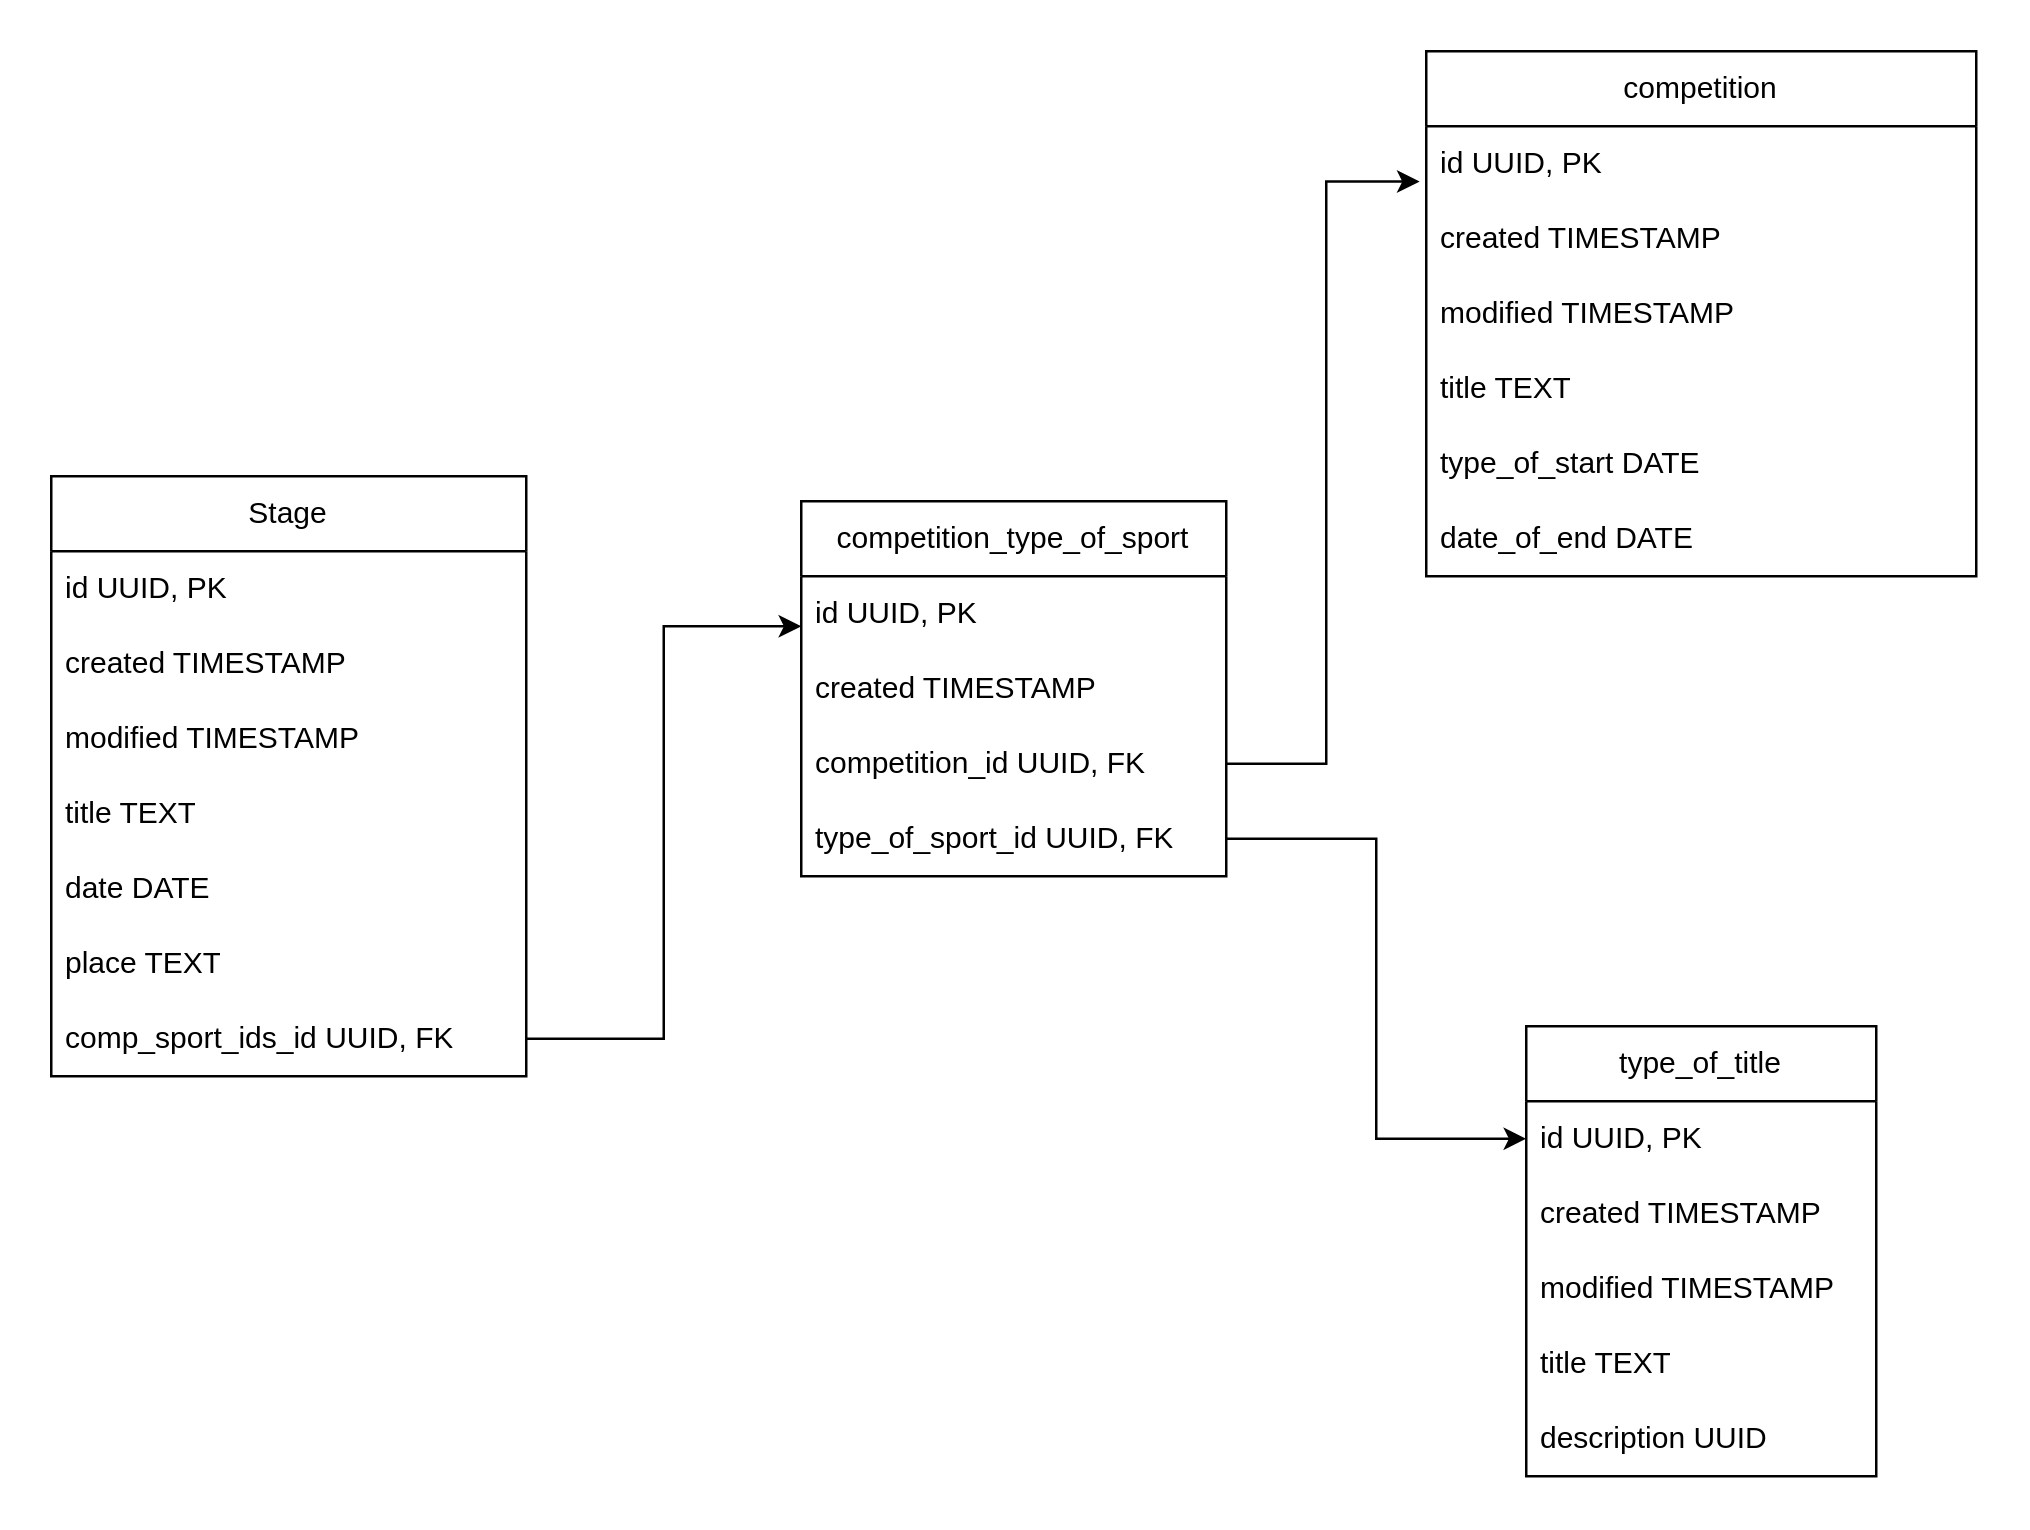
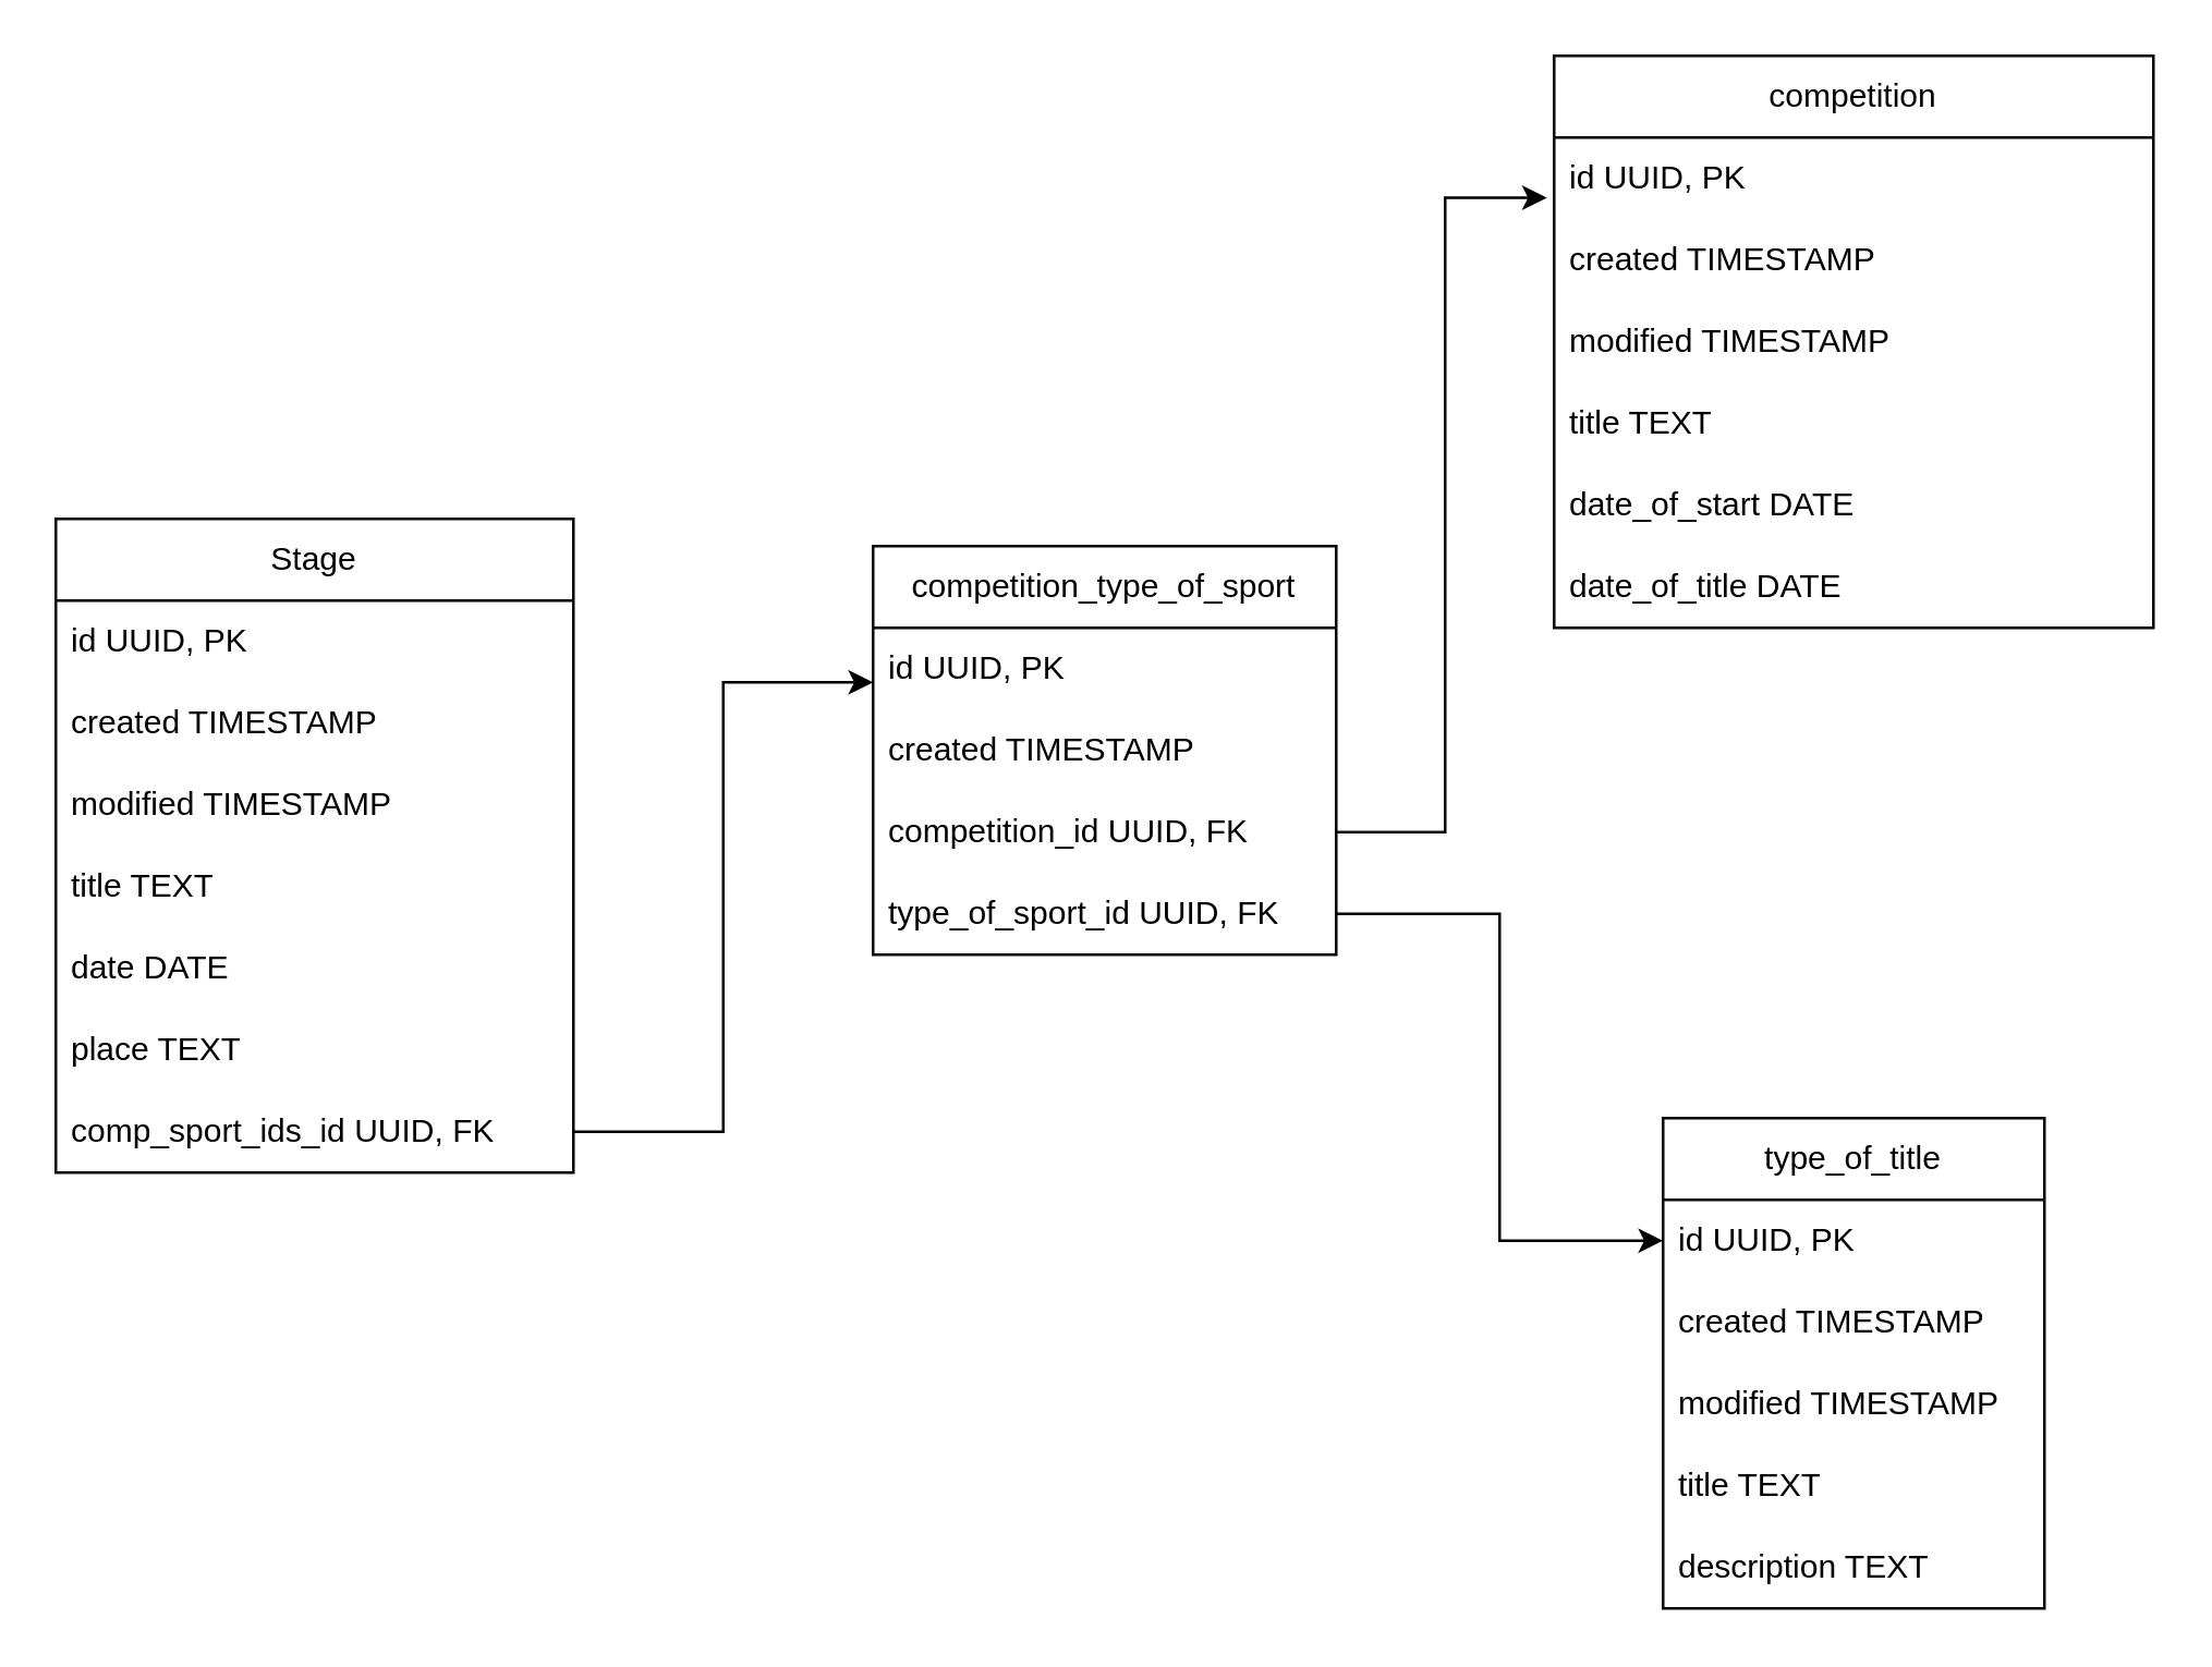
  <mxCell id="0" />
  <mxCell id="1" parent="0" />
  <mxCell id="2" value="Stage" style="swimlane;fontStyle=0;childLayout=stackLayout;horizontal=1;startSize=30;horizontalStack=0;resizeParent=1;resizeParentMax=0;resizeLast=0;collapsible=1;marginBottom=0;whiteSpace=wrap;html=1;fontSize=12;" vertex="1" parent="1"><mxGeometry x="20" y="190" width="190" height="240" as="geometry" /></mxCell>
  <mxCell id="3" value="id UUID, PK" style="text;strokeColor=none;fillColor=none;align=left;verticalAlign=middle;spacingLeft=4;spacingRight=4;overflow=hidden;points=[[0,0.5],[1,0.5]];portConstraint=eastwest;rotatable=0;whiteSpace=wrap;html=1;" vertex="1" parent="2"><mxGeometry y="30" width="190" height="30" as="geometry" /></mxCell>
  <mxCell id="4" value="created TIMESTAMP" style="text;strokeColor=none;fillColor=none;align=left;verticalAlign=middle;spacingLeft=4;spacingRight=4;overflow=hidden;points=[[0,0.5],[1,0.5]];portConstraint=eastwest;rotatable=0;whiteSpace=wrap;html=1;" vertex="1" parent="2"><mxGeometry y="60" width="190" height="30" as="geometry" /></mxCell>
  <mxCell id="5" value="modified TIMESTAMP" style="text;strokeColor=none;fillColor=none;align=left;verticalAlign=middle;spacingLeft=4;spacingRight=4;overflow=hidden;points=[[0,0.5],[1,0.5]];portConstraint=eastwest;rotatable=0;whiteSpace=wrap;html=1;" vertex="1" parent="2"><mxGeometry y="90" width="190" height="30" as="geometry" /></mxCell>
  <mxCell id="6" value="title TEXT" style="text;strokeColor=none;fillColor=none;align=left;verticalAlign=middle;spacingLeft=4;spacingRight=4;overflow=hidden;points=[[0,0.5],[1,0.5]];portConstraint=eastwest;rotatable=0;whiteSpace=wrap;html=1;" vertex="1" parent="2"><mxGeometry y="120" width="190" height="30" as="geometry" /></mxCell>
  <mxCell id="7" value="date DATE" style="text;strokeColor=none;fillColor=none;align=left;verticalAlign=middle;spacingLeft=4;spacingRight=4;overflow=hidden;points=[[0,0.5],[1,0.5]];portConstraint=eastwest;rotatable=0;whiteSpace=wrap;html=1;" vertex="1" parent="2"><mxGeometry y="150" width="190" height="30" as="geometry" /></mxCell>
  <mxCell id="8" value="place TEXT" style="text;strokeColor=none;fillColor=none;align=left;verticalAlign=middle;spacingLeft=4;spacingRight=4;overflow=hidden;points=[[0,0.5],[1,0.5]];portConstraint=eastwest;rotatable=0;whiteSpace=wrap;html=1;" vertex="1" parent="2"><mxGeometry y="180" width="190" height="30" as="geometry" /></mxCell>
  <mxCell id="9" value="comp_sport_ids_id UUID, FK" style="text;strokeColor=none;fillColor=none;align=left;verticalAlign=middle;spacingLeft=4;spacingRight=4;overflow=hidden;points=[[0,0.5],[1,0.5]];portConstraint=eastwest;rotatable=0;whiteSpace=wrap;html=1;" vertex="1" parent="2"><mxGeometry y="210" width="190" height="30" as="geometry" /></mxCell>
  <mxCell id="10" value="competition_type_of_sport" style="swimlane;fontStyle=0;childLayout=stackLayout;horizontal=1;startSize=30;horizontalStack=0;resizeParent=1;resizeParentMax=0;resizeLast=0;collapsible=1;marginBottom=0;whiteSpace=wrap;html=1;" vertex="1" parent="1"><mxGeometry x="320" y="200" width="170" height="150" as="geometry" /></mxCell>
  <mxCell id="11" value="id UUID, PK&amp;nbsp;" style="text;strokeColor=none;fillColor=none;align=left;verticalAlign=middle;spacingLeft=4;spacingRight=4;overflow=hidden;points=[[0,0.5],[1,0.5]];portConstraint=eastwest;rotatable=0;whiteSpace=wrap;html=1;" vertex="1" parent="10"><mxGeometry y="30" width="170" height="30" as="geometry" /></mxCell>
  <mxCell id="12" value="created TIMESTAMP" style="text;strokeColor=none;fillColor=none;align=left;verticalAlign=middle;spacingLeft=4;spacingRight=4;overflow=hidden;points=[[0,0.5],[1,0.5]];portConstraint=eastwest;rotatable=0;whiteSpace=wrap;html=1;" vertex="1" parent="10"><mxGeometry y="60" width="170" height="30" as="geometry" /></mxCell>
  <mxCell id="13" value="competition_id UUID, FK" style="text;strokeColor=none;fillColor=none;align=left;verticalAlign=middle;spacingLeft=4;spacingRight=4;overflow=hidden;points=[[0,0.5],[1,0.5]];portConstraint=eastwest;rotatable=0;whiteSpace=wrap;html=1;" vertex="1" parent="10"><mxGeometry y="90" width="170" height="30" as="geometry" /></mxCell>
  <mxCell id="14" value="type_of_sport_id UUID, FK" style="text;strokeColor=none;fillColor=none;align=left;verticalAlign=middle;spacingLeft=4;spacingRight=4;overflow=hidden;points=[[0,0.5],[1,0.5]];portConstraint=eastwest;rotatable=0;whiteSpace=wrap;html=1;" vertex="1" parent="10"><mxGeometry y="120" width="170" height="30" as="geometry" /></mxCell>
  <mxCell id="15" value="competition" style="swimlane;fontStyle=0;childLayout=stackLayout;horizontal=1;startSize=30;horizontalStack=0;resizeParent=1;resizeParentMax=0;resizeLast=0;collapsible=1;marginBottom=0;whiteSpace=wrap;html=1;" vertex="1" parent="1"><mxGeometry x="570" y="20" width="220" height="210" as="geometry" /></mxCell>
  <mxCell id="16" value="id UUID, PK" style="text;strokeColor=none;fillColor=none;align=left;verticalAlign=middle;spacingLeft=4;spacingRight=4;overflow=hidden;points=[[0,0.5],[1,0.5]];portConstraint=eastwest;rotatable=0;whiteSpace=wrap;html=1;" vertex="1" parent="15"><mxGeometry y="30" width="220" height="30" as="geometry" /></mxCell>
  <mxCell id="17" value="created TIMESTAMP" style="text;strokeColor=none;fillColor=none;align=left;verticalAlign=middle;spacingLeft=4;spacingRight=4;overflow=hidden;points=[[0,0.5],[1,0.5]];portConstraint=eastwest;rotatable=0;whiteSpace=wrap;html=1;" vertex="1" parent="15"><mxGeometry y="60" width="220" height="30" as="geometry" /></mxCell>
  <mxCell id="18" value="modified TIMESTAMP" style="text;strokeColor=none;fillColor=none;align=left;verticalAlign=middle;spacingLeft=4;spacingRight=4;overflow=hidden;points=[[0,0.5],[1,0.5]];portConstraint=eastwest;rotatable=0;whiteSpace=wrap;html=1;" vertex="1" parent="15"><mxGeometry y="90" width="220" height="30" as="geometry" /></mxCell>
  <mxCell id="19" value="title TEXT" style="text;strokeColor=none;fillColor=none;align=left;verticalAlign=middle;spacingLeft=4;spacingRight=4;overflow=hidden;points=[[0,0.5],[1,0.5]];portConstraint=eastwest;rotatable=0;whiteSpace=wrap;html=1;" vertex="1" parent="15"><mxGeometry y="120" width="220" height="30" as="geometry" /></mxCell>
- <mxCell id="20" value="type_of_start DATE" style="text;strokeColor=none;fillColor=none;align=left;verticalAlign=middle;spacingLeft=4;spacingRight=4;overflow=hidden;points=[[0,0.5],[1,0.5]];portConstraint=eastwest;rotatable=0;whiteSpace=wrap;html=1;" vertex="1" parent="15"><mxGeometry y="150" width="220" height="30" as="geometry" /></mxCell>
- <mxCell id="21" value="date_of_end DATE" style="text;strokeColor=none;fillColor=none;align=left;verticalAlign=middle;spacingLeft=4;spacingRight=4;overflow=hidden;points=[[0,0.5],[1,0.5]];portConstraint=eastwest;rotatable=0;whiteSpace=wrap;html=1;" vertex="1" parent="15"><mxGeometry y="180" width="220" height="30" as="geometry" /></mxCell>
+ <mxCell id="20" value="date_of_start DATE" style="text;strokeColor=none;fillColor=none;align=left;verticalAlign=middle;spacingLeft=4;spacingRight=4;overflow=hidden;points=[[0,0.5],[1,0.5]];portConstraint=eastwest;rotatable=0;whiteSpace=wrap;html=1;" vertex="1" parent="15"><mxGeometry y="150" width="220" height="30" as="geometry" /></mxCell>
+ <mxCell id="21" value="date_of_title DATE" style="text;strokeColor=none;fillColor=none;align=left;verticalAlign=middle;spacingLeft=4;spacingRight=4;overflow=hidden;points=[[0,0.5],[1,0.5]];portConstraint=eastwest;rotatable=0;whiteSpace=wrap;html=1;" vertex="1" parent="15"><mxGeometry y="180" width="220" height="30" as="geometry" /></mxCell>
  <mxCell id="22" value="type_of_title" style="swimlane;fontStyle=0;childLayout=stackLayout;horizontal=1;startSize=30;horizontalStack=0;resizeParent=1;resizeParentMax=0;resizeLast=0;collapsible=1;marginBottom=0;whiteSpace=wrap;html=1;" vertex="1" parent="1"><mxGeometry x="610" y="410" width="140" height="180" as="geometry" /></mxCell>
  <mxCell id="23" value="id UUID, PK" style="text;strokeColor=none;fillColor=none;align=left;verticalAlign=middle;spacingLeft=4;spacingRight=4;overflow=hidden;points=[[0,0.5],[1,0.5]];portConstraint=eastwest;rotatable=0;whiteSpace=wrap;html=1;" vertex="1" parent="22"><mxGeometry y="30" width="140" height="30" as="geometry" /></mxCell>
  <mxCell id="24" value="created TIMESTAMP" style="text;strokeColor=none;fillColor=none;align=left;verticalAlign=middle;spacingLeft=4;spacingRight=4;overflow=hidden;points=[[0,0.5],[1,0.5]];portConstraint=eastwest;rotatable=0;whiteSpace=wrap;html=1;" vertex="1" parent="22"><mxGeometry y="60" width="140" height="30" as="geometry" /></mxCell>
  <mxCell id="25" value="modified TIMESTAMP" style="text;strokeColor=none;fillColor=none;align=left;verticalAlign=middle;spacingLeft=4;spacingRight=4;overflow=hidden;points=[[0,0.5],[1,0.5]];portConstraint=eastwest;rotatable=0;whiteSpace=wrap;html=1;" vertex="1" parent="22"><mxGeometry y="90" width="140" height="30" as="geometry" /></mxCell>
  <mxCell id="26" value="title TEXT" style="text;strokeColor=none;fillColor=none;align=left;verticalAlign=middle;spacingLeft=4;spacingRight=4;overflow=hidden;points=[[0,0.5],[1,0.5]];portConstraint=eastwest;rotatable=0;whiteSpace=wrap;html=1;" vertex="1" parent="22"><mxGeometry y="120" width="140" height="30" as="geometry" /></mxCell>
- <mxCell id="27" value="description UUID" style="text;strokeColor=none;fillColor=none;align=left;verticalAlign=middle;spacingLeft=4;spacingRight=4;overflow=hidden;points=[[0,0.5],[1,0.5]];portConstraint=eastwest;rotatable=0;whiteSpace=wrap;html=1;" vertex="1" parent="22"><mxGeometry y="150" width="140" height="30" as="geometry" /></mxCell>
+ <mxCell id="27" value="description TEXT" style="text;strokeColor=none;fillColor=none;align=left;verticalAlign=middle;spacingLeft=4;spacingRight=4;overflow=hidden;points=[[0,0.5],[1,0.5]];portConstraint=eastwest;rotatable=0;whiteSpace=wrap;html=1;" vertex="1" parent="22"><mxGeometry y="150" width="140" height="30" as="geometry" /></mxCell>
  <mxCell id="28" style="edgeStyle=orthogonalEdgeStyle;rounded=0;orthogonalLoop=1;jettySize=auto;html=1;entryX=-0.012;entryY=0.738;entryDx=0;entryDy=0;entryPerimeter=0;" edge="1" parent="1" source="13" target="16"><mxGeometry relative="1" as="geometry" /></mxCell>
  <mxCell id="29" style="edgeStyle=orthogonalEdgeStyle;rounded=0;orthogonalLoop=1;jettySize=auto;html=1;entryX=0;entryY=0.5;entryDx=0;entryDy=0;" edge="1" parent="1" source="14" target="23"><mxGeometry relative="1" as="geometry" /></mxCell>
  <mxCell id="30" style="edgeStyle=orthogonalEdgeStyle;rounded=0;orthogonalLoop=1;jettySize=auto;html=1;entryX=0;entryY=0.667;entryDx=0;entryDy=0;entryPerimeter=0;" edge="1" parent="1" source="9" target="11"><mxGeometry relative="1" as="geometry" /></mxCell>
